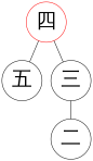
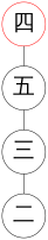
  graph {
    node [fillcolor=white fontcolor=black fontsize=40 shape=circle style=filled]
    "四" [color=red style=fill]
    "五"
    "三"
    "二"
    "四" -- "五"
-   "四" -- "三"
+   "五" -- "三"
    "三" -- "二"
  }
